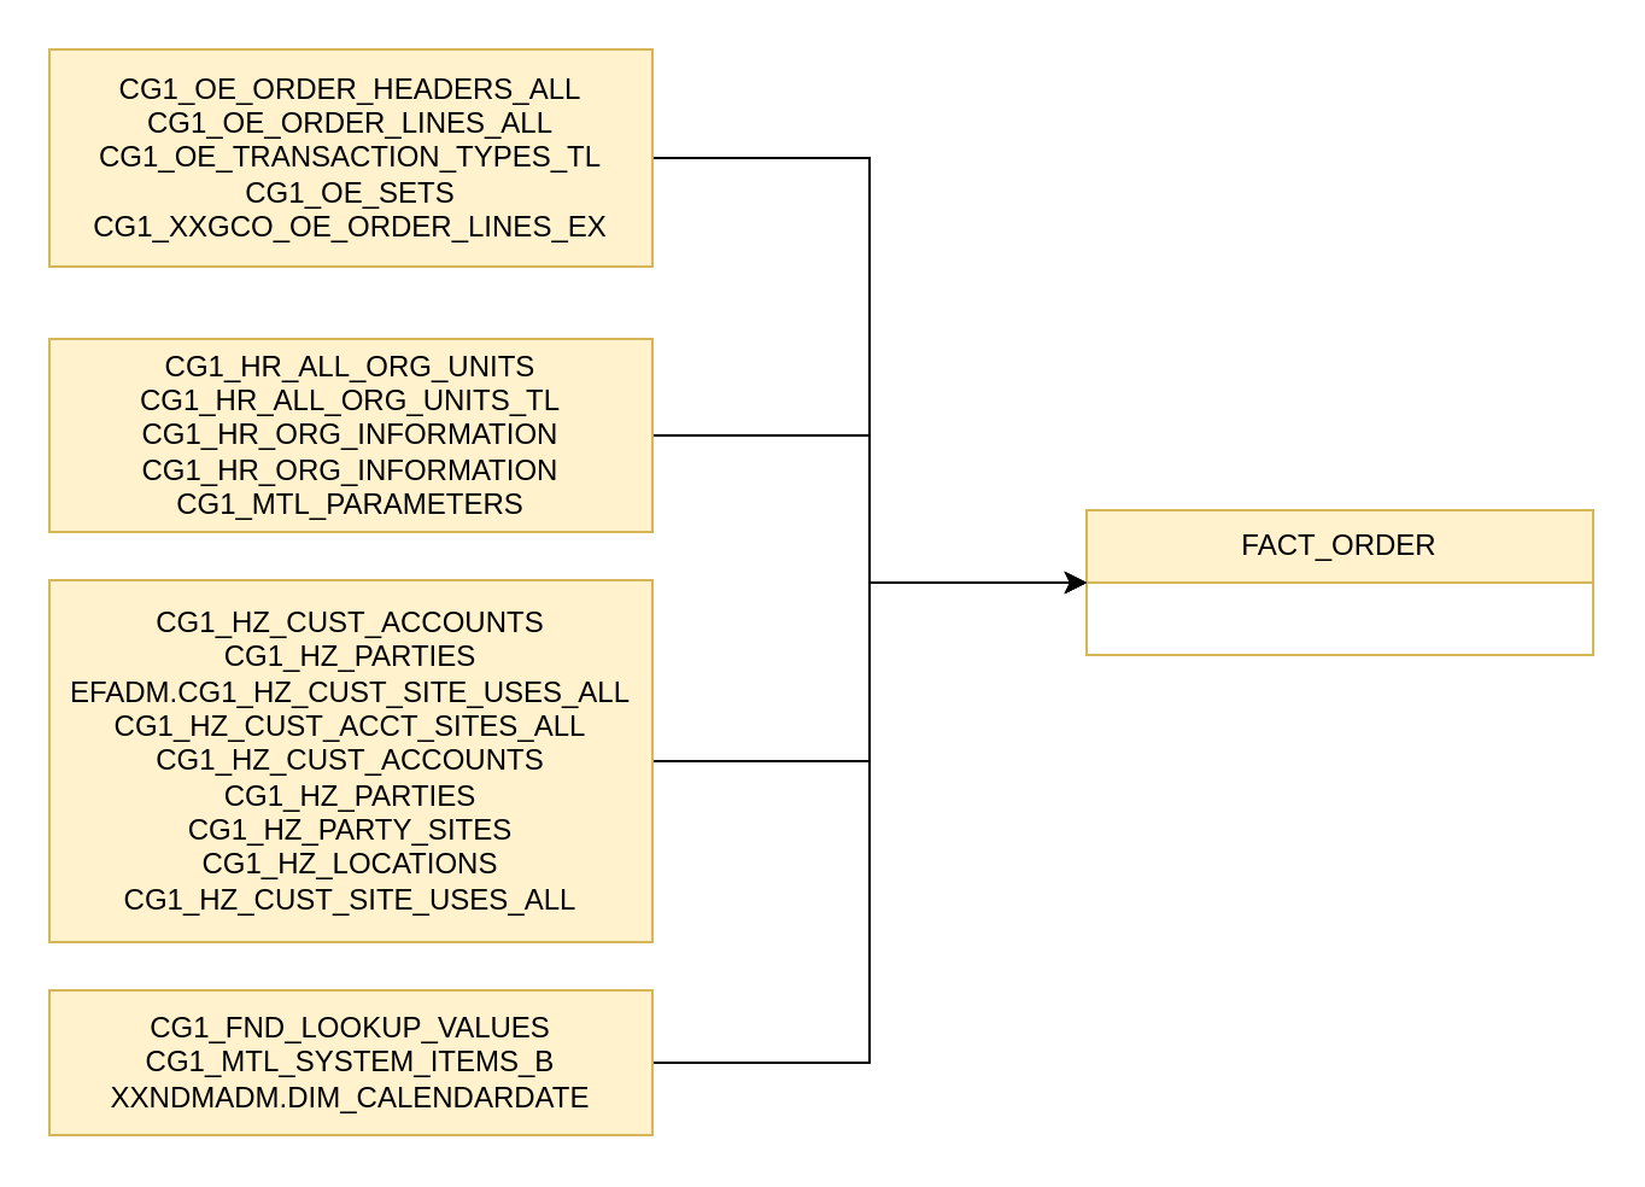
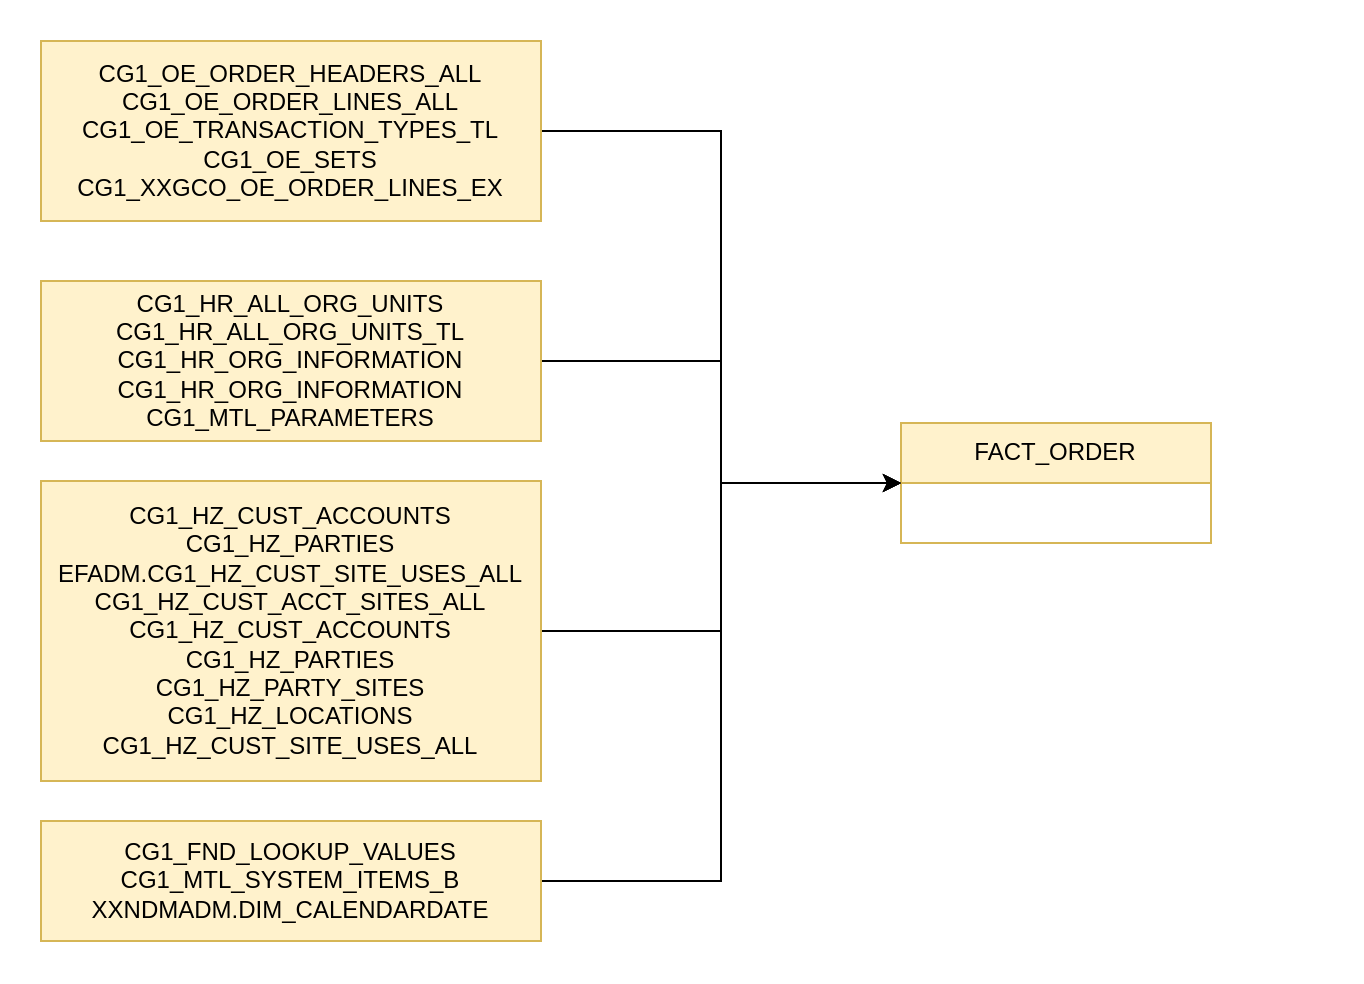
  <mxCell id="0" />
  <mxCell id="1" parent="0" />
- <mxCell id="2" value="FACT_ORDER" style="swimlane;fontStyle=0;childLayout=stackLayout;horizontal=1;startSize=30;horizontalStack=0;resizeParent=1;resizeParentMax=0;resizeLast=0;collapsible=1;marginBottom=0;whiteSpace=wrap;html=1;fillColor=#fff2cc;strokeColor=#d6b656;gradientColor=none;swimlaneFillColor=default;" vertex="1" parent="1"><mxGeometry x="450" y="211" width="210" height="60" as="geometry" /></mxCell>
+ <mxCell id="2" value="FACT_ORDER" style="swimlane;fontStyle=0;childLayout=stackLayout;horizontal=1;startSize=30;horizontalStack=0;resizeParent=1;resizeParentMax=0;resizeLast=0;collapsible=1;marginBottom=0;whiteSpace=wrap;html=1;fillColor=#fff2cc;strokeColor=#d6b656;gradientColor=none;swimlaneFillColor=default;" vertex="1" parent="1"><mxGeometry x="450" y="211" width="155" height="60" as="geometry" /></mxCell>
  <mxCell id="3" style="edgeStyle=orthogonalEdgeStyle;rounded=0;orthogonalLoop=1;jettySize=auto;html=1;" edge="1" parent="1"><mxGeometry relative="1" as="geometry"><mxPoint x="150" y="310" as="targetPoint" /><mxPoint x="150" y="310" as="sourcePoint" /></mxGeometry></mxCell>
  <mxCell id="4" style="edgeStyle=orthogonalEdgeStyle;rounded=0;orthogonalLoop=1;jettySize=auto;html=1;entryX=0;entryY=0.5;entryDx=0;entryDy=0;" edge="1" parent="1" source="5" target="2"><mxGeometry relative="1" as="geometry" /></mxCell>
  <mxCell id="5" value="CG1_OE_ORDER_HEADERS_ALL&#10;CG1_OE_ORDER_LINES_ALL&#10;CG1_OE_TRANSACTION_TYPES_TL&#10;CG1_OE_SETS&#10;CG1_XXGCO_OE_ORDER_LINES_EX" style="rounded=0;whiteSpace=wrap;html=1;fillColor=#fff2cc;strokeColor=#d6b656;" vertex="1" parent="1"><mxGeometry x="20" y="20" width="250" height="90" as="geometry" /></mxCell>
  <mxCell id="6" style="edgeStyle=orthogonalEdgeStyle;rounded=0;orthogonalLoop=1;jettySize=auto;html=1;entryX=0;entryY=0.5;entryDx=0;entryDy=0;" edge="1" parent="1" source="7" target="2"><mxGeometry relative="1" as="geometry" /></mxCell>
  <mxCell id="7" value="CG1_HR_ALL_ORG_UNITS&#10;CG1_HR_ALL_ORG_UNITS_TL&#10;CG1_HR_ORG_INFORMATION&#10;CG1_HR_ORG_INFORMATION&#10;CG1_MTL_PARAMETERS" style="rounded=0;whiteSpace=wrap;html=1;fillColor=#fff2cc;strokeColor=#d6b656;" vertex="1" parent="1"><mxGeometry x="20" y="140" width="250" height="80" as="geometry" /></mxCell>
  <mxCell id="8" style="edgeStyle=orthogonalEdgeStyle;rounded=0;orthogonalLoop=1;jettySize=auto;html=1;entryX=0;entryY=0.5;entryDx=0;entryDy=0;" edge="1" parent="1" source="9" target="2"><mxGeometry relative="1" as="geometry" /></mxCell>
  <mxCell id="9" value="CG1_HZ_CUST_ACCOUNTS&#10;CG1_HZ_PARTIES&#10;EFADM.CG1_HZ_CUST_SITE_USES_ALL&#10;CG1_HZ_CUST_ACCT_SITES_ALL&#10;CG1_HZ_CUST_ACCOUNTS&#10;CG1_HZ_PARTIES&#10;CG1_HZ_PARTY_SITES&#10;CG1_HZ_LOCATIONS&#10;CG1_HZ_CUST_SITE_USES_ALL" style="rounded=0;whiteSpace=wrap;html=1;fillColor=#fff2cc;strokeColor=#d6b656;" vertex="1" parent="1"><mxGeometry x="20" y="240" width="250" height="150" as="geometry" /></mxCell>
  <mxCell id="10" style="edgeStyle=orthogonalEdgeStyle;rounded=0;orthogonalLoop=1;jettySize=auto;html=1;entryX=0;entryY=0.5;entryDx=0;entryDy=0;" edge="1" parent="1" source="11" target="2"><mxGeometry relative="1" as="geometry" /></mxCell>
  <mxCell id="11" value="CG1_FND_LOOKUP_VALUES&#10;CG1_MTL_SYSTEM_ITEMS_B&#10;XXNDMADM.DIM_CALENDARDATE" style="rounded=0;whiteSpace=wrap;html=1;fillColor=#fff2cc;strokeColor=#d6b656;" vertex="1" parent="1"><mxGeometry x="20" y="410" width="250" height="60" as="geometry" /></mxCell>
